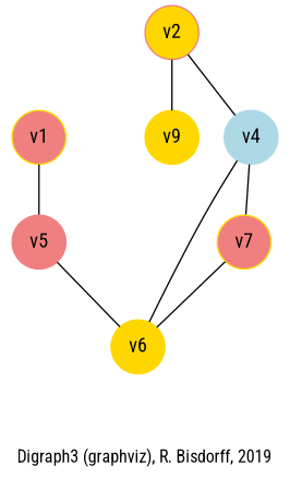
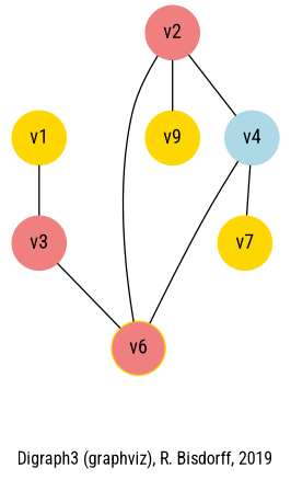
  strict graph {
    fontname="Roboto Condensed"
    fontsize=12
    label="\nDigraph3 (graphviz), R. Bisdorff, 2019"
    node [color=gold fontname="Roboto Condensed" shape=circle style=filled]
    edge [arrowhead=none arrowtail=none color=black dir=both fontname="Roboto Condensed" style="setlinewidth(1)"]
-   n1 [label=v1 fillcolor=lightcoral]
-   n2 [color=lightcoral label=v5]
-   n3 [label=v6]
-   n4 [color=lightcoral label=v2 fillcolor=gold]
+   n1 [label=v1]
+   n2 [color=lightcoral label=v3]
+   n3 [label=v6 fillcolor=lightcoral]
+   n4 [color=lightcoral label=v2]
    n5 [label=v9]
    n6 [color=lightblue label=v4]
-   n7 [label=v7 fillcolor=lightcoral]
+   n7 [label=v7]
    n1 -- n2
    n2 -- n3
-   n7 -- n3
+   n4 -- n3
    n4 -- n5
    n4 -- n6
    n6 -- n3
    n6 -- n7
  }
